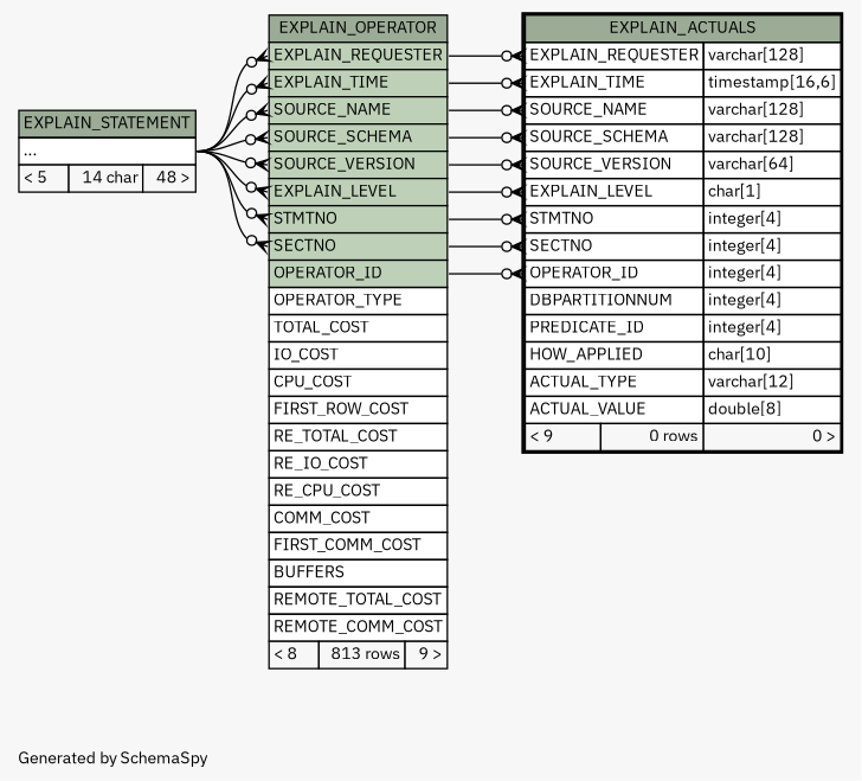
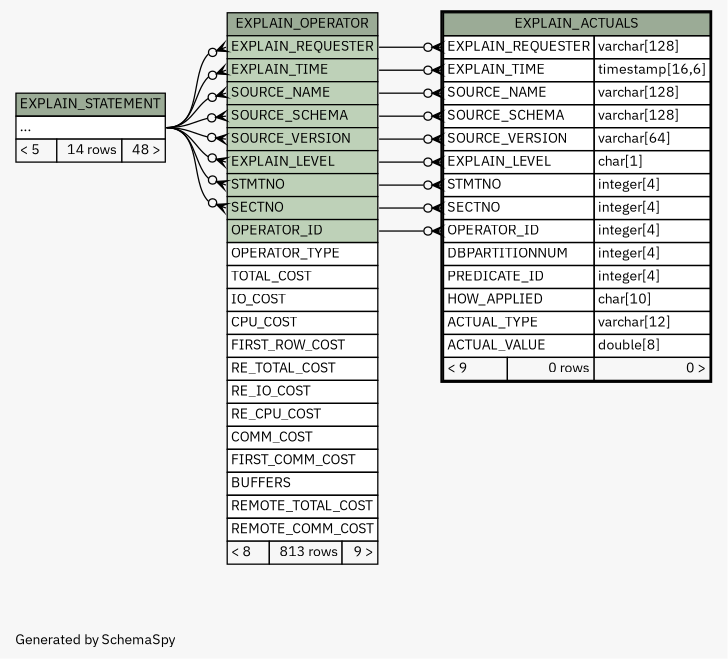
  digraph {
    bgcolor="#f7f7f7"
    fontname="IBM Plex Sans"
    fontsize=11
    label="\nGenerated by SchemaSpy"
    labeljust=l
    nodesep=0.18
    rankdir=RL
    ranksep=0.46
    node [fontname="IBM Plex Sans" fontsize=11 shape=plaintext]
    edge [arrowhead=none arrowsize=0.8 arrowtail=crowodot dir=back headport="elipses:e" tailport="EXPLAIN_LEVEL:w" fontname="IBM Plex Sans"]
    n1 [label=<     <TABLE BORDER="2" CELLBORDER="1" CELLSPACING="0" BGCOLOR="#ffffff">       <TR><TD COLSPAN="3" BGCOLOR="#9bab96" ALIGN="CENTER">EXPLAIN_ACTUALS</TD></TR>       <TR><TD PORT="EXPLAIN_REQUESTER" COLSPAN="2" ALIGN="LEFT">EXPLAIN_REQUESTER</TD><TD PORT="EXPLAIN_REQUESTER.type" ALIGN="LEFT">varchar[128]</TD></TR>       <TR><TD PORT="EXPLAIN_TIME" COLSPAN="2" ALIGN="LEFT">EXPLAIN_TIME</TD><TD PORT="EXPLAIN_TIME.type" ALIGN="LEFT">timestamp[16,6]</TD></TR>       <TR><TD PORT="SOURCE_NAME" COLSPAN="2" ALIGN="LEFT">SOURCE_NAME</TD><TD PORT="SOURCE_NAME.type" ALIGN="LEFT">varchar[128]</TD></TR>       <TR><TD PORT="SOURCE_SCHEMA" COLSPAN="2" ALIGN="LEFT">SOURCE_SCHEMA</TD><TD PORT="SOURCE_SCHEMA.type" ALIGN="LEFT">varchar[128]</TD></TR>       <TR><TD PORT="SOURCE_VERSION" COLSPAN="2" ALIGN="LEFT">SOURCE_VERSION</TD><TD PORT="SOURCE_VERSION.type" ALIGN="LEFT">varchar[64]</TD></TR>       <TR><TD PORT="EXPLAIN_LEVEL" COLSPAN="2" ALIGN="LEFT">EXPLAIN_LEVEL</TD><TD PORT="EXPLAIN_LEVEL.type" ALIGN="LEFT">char[1]</TD></TR>       <TR><TD PORT="STMTNO" COLSPAN="2" ALIGN="LEFT">STMTNO</TD><TD PORT="STMTNO.type" ALIGN="LEFT">integer[4]</TD></TR>       <TR><TD PORT="SECTNO" COLSPAN="2" ALIGN="LEFT">SECTNO</TD><TD PORT="SECTNO.type" ALIGN="LEFT">integer[4]</TD></TR>       <TR><TD PORT="OPERATOR_ID" COLSPAN="2" ALIGN="LEFT">OPERATOR_ID</TD><TD PORT="OPERATOR_ID.type" ALIGN="LEFT">integer[4]</TD></TR>       <TR><TD PORT="DBPARTITIONNUM" COLSPAN="2" ALIGN="LEFT">DBPARTITIONNUM</TD><TD PORT="DBPARTITIONNUM.type" ALIGN="LEFT">integer[4]</TD></TR>       <TR><TD PORT="PREDICATE_ID" COLSPAN="2" ALIGN="LEFT">PREDICATE_ID</TD><TD PORT="PREDICATE_ID.type" ALIGN="LEFT">integer[4]</TD></TR>       <TR><TD PORT="HOW_APPLIED" COLSPAN="2" ALIGN="LEFT">HOW_APPLIED</TD><TD PORT="HOW_APPLIED.type" ALIGN="LEFT">char[10]</TD></TR>       <TR><TD PORT="ACTUAL_TYPE" COLSPAN="2" ALIGN="LEFT">ACTUAL_TYPE</TD><TD PORT="ACTUAL_TYPE.type" ALIGN="LEFT">varchar[12]</TD></TR>       <TR><TD PORT="ACTUAL_VALUE" COLSPAN="2" ALIGN="LEFT">ACTUAL_VALUE</TD><TD PORT="ACTUAL_VALUE.type" ALIGN="LEFT">double[8]</TD></TR>       <TR><TD ALIGN="LEFT" BGCOLOR="#f7f7f7">&lt; 9</TD><TD ALIGN="RIGHT" BGCOLOR="#f7f7f7">0 rows</TD><TD ALIGN="RIGHT" BGCOLOR="#f7f7f7">0 &gt;</TD></TR>     </TABLE>>]
    n2 [label=<     <TABLE BORDER="0" CELLBORDER="1" CELLSPACING="0" BGCOLOR="#ffffff">       <TR><TD COLSPAN="3" BGCOLOR="#9bab96" ALIGN="CENTER">EXPLAIN_OPERATOR</TD></TR>       <TR><TD PORT="EXPLAIN_REQUESTER" COLSPAN="3" BGCOLOR="#bed1b8" ALIGN="LEFT">EXPLAIN_REQUESTER</TD></TR>       <TR><TD PORT="EXPLAIN_TIME" COLSPAN="3" BGCOLOR="#bed1b8" ALIGN="LEFT">EXPLAIN_TIME</TD></TR>       <TR><TD PORT="SOURCE_NAME" COLSPAN="3" BGCOLOR="#bed1b8" ALIGN="LEFT">SOURCE_NAME</TD></TR>       <TR><TD PORT="SOURCE_SCHEMA" COLSPAN="3" BGCOLOR="#bed1b8" ALIGN="LEFT">SOURCE_SCHEMA</TD></TR>       <TR><TD PORT="SOURCE_VERSION" COLSPAN="3" BGCOLOR="#bed1b8" ALIGN="LEFT">SOURCE_VERSION</TD></TR>       <TR><TD PORT="EXPLAIN_LEVEL" COLSPAN="3" BGCOLOR="#bed1b8" ALIGN="LEFT">EXPLAIN_LEVEL</TD></TR>       <TR><TD PORT="STMTNO" COLSPAN="3" BGCOLOR="#bed1b8" ALIGN="LEFT">STMTNO</TD></TR>       <TR><TD PORT="SECTNO" COLSPAN="3" BGCOLOR="#bed1b8" ALIGN="LEFT">SECTNO</TD></TR>       <TR><TD PORT="OPERATOR_ID" COLSPAN="3" BGCOLOR="#bed1b8" ALIGN="LEFT">OPERATOR_ID</TD></TR>       <TR><TD PORT="OPERATOR_TYPE" COLSPAN="3" ALIGN="LEFT">OPERATOR_TYPE</TD></TR>       <TR><TD PORT="TOTAL_COST" COLSPAN="3" ALIGN="LEFT">TOTAL_COST</TD></TR>       <TR><TD PORT="IO_COST" COLSPAN="3" ALIGN="LEFT">IO_COST</TD></TR>       <TR><TD PORT="CPU_COST" COLSPAN="3" ALIGN="LEFT">CPU_COST</TD></TR>       <TR><TD PORT="FIRST_ROW_COST" COLSPAN="3" ALIGN="LEFT">FIRST_ROW_COST</TD></TR>       <TR><TD PORT="RE_TOTAL_COST" COLSPAN="3" ALIGN="LEFT">RE_TOTAL_COST</TD></TR>       <TR><TD PORT="RE_IO_COST" COLSPAN="3" ALIGN="LEFT">RE_IO_COST</TD></TR>       <TR><TD PORT="RE_CPU_COST" COLSPAN="3" ALIGN="LEFT">RE_CPU_COST</TD></TR>       <TR><TD PORT="COMM_COST" COLSPAN="3" ALIGN="LEFT">COMM_COST</TD></TR>       <TR><TD PORT="FIRST_COMM_COST" COLSPAN="3" ALIGN="LEFT">FIRST_COMM_COST</TD></TR>       <TR><TD PORT="BUFFERS" COLSPAN="3" ALIGN="LEFT">BUFFERS</TD></TR>       <TR><TD PORT="REMOTE_TOTAL_COST" COLSPAN="3" ALIGN="LEFT">REMOTE_TOTAL_COST</TD></TR>       <TR><TD PORT="REMOTE_COMM_COST" COLSPAN="3" ALIGN="LEFT">REMOTE_COMM_COST</TD></TR>       <TR><TD ALIGN="LEFT" BGCOLOR="#f7f7f7">&lt; 8</TD><TD ALIGN="RIGHT" BGCOLOR="#f7f7f7">813 rows</TD><TD ALIGN="RIGHT" BGCOLOR="#f7f7f7">9 &gt;</TD></TR>     </TABLE>>]
-   n3 [label=<     <TABLE BORDER="0" CELLBORDER="1" CELLSPACING="0" BGCOLOR="#ffffff">       <TR><TD COLSPAN="3" BGCOLOR="#9bab96" ALIGN="CENTER">EXPLAIN_STATEMENT</TD></TR>       <TR><TD PORT="elipses" COLSPAN="3" ALIGN="LEFT">...</TD></TR>       <TR><TD ALIGN="LEFT" BGCOLOR="#f7f7f7">&lt; 5</TD><TD ALIGN="RIGHT" BGCOLOR="#f7f7f7">14 char</TD><TD ALIGN="RIGHT" BGCOLOR="#f7f7f7">48 &gt;</TD></TR>     </TABLE>>]
+   n3 [label=<     <TABLE BORDER="0" CELLBORDER="1" CELLSPACING="0" BGCOLOR="#ffffff">       <TR><TD COLSPAN="3" BGCOLOR="#9bab96" ALIGN="CENTER">EXPLAIN_STATEMENT</TD></TR>       <TR><TD PORT="elipses" COLSPAN="3" ALIGN="LEFT">...</TD></TR>       <TR><TD ALIGN="LEFT" BGCOLOR="#f7f7f7">&lt; 5</TD><TD ALIGN="RIGHT" BGCOLOR="#f7f7f7">14 rows</TD><TD ALIGN="RIGHT" BGCOLOR="#f7f7f7">48 &gt;</TD></TR>     </TABLE>>]
    n1 -> n2 [headport="EXPLAIN_LEVEL:e"]
    n1 -> n2 [headport="EXPLAIN_REQUESTER:e" tailport="EXPLAIN_REQUESTER:w"]
    n1 -> n2 [headport="EXPLAIN_TIME:e" tailport="EXPLAIN_TIME:w"]
    n1 -> n2 [headport="OPERATOR_ID:e" tailport="OPERATOR_ID:w"]
    n1 -> n2 [headport="SECTNO:e" tailport="SECTNO:w"]
    n1 -> n2 [headport="SOURCE_NAME:e" tailport="SOURCE_NAME:w"]
    n1 -> n2 [headport="SOURCE_SCHEMA:e" tailport="SOURCE_SCHEMA:w"]
    n1 -> n2 [headport="SOURCE_VERSION:e" tailport="SOURCE_VERSION:w"]
    n1 -> n2 [headport="STMTNO:e" tailport="STMTNO:w"]
    n2 -> n3
    n2 -> n3 [tailport="EXPLAIN_REQUESTER:w"]
    n2 -> n3 [tailport="EXPLAIN_TIME:w"]
    n2 -> n3 [tailport="SECTNO:w"]
    n2 -> n3 [tailport="SOURCE_NAME:w"]
    n2 -> n3 [tailport="SOURCE_SCHEMA:w"]
    n2 -> n3 [tailport="SOURCE_VERSION:w"]
    n2 -> n3 [tailport="STMTNO:w"]
  }
